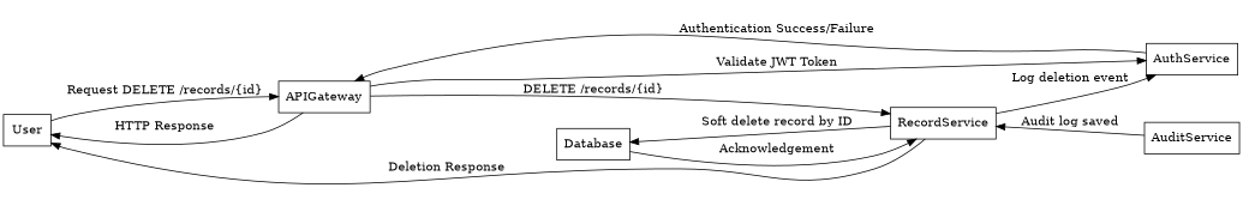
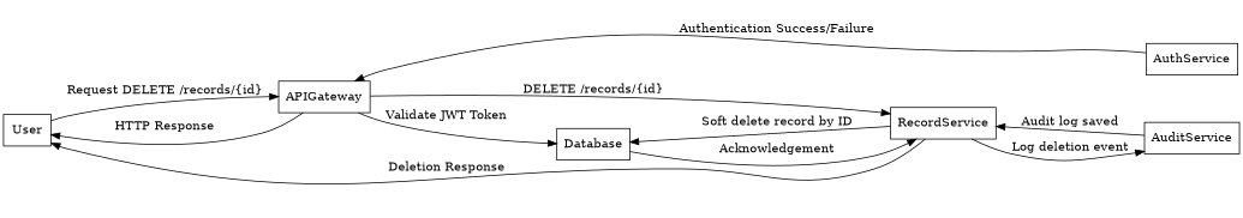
  digraph {
    rankdir=LR
    node [shape=rectangle]
    User
    APIGateway
    AuthService
    RecordService
    Database
    AuditService
    User -> APIGateway [label="Request DELETE /records/{id}"]
    APIGateway -> User [label="HTTP Response"]
-   APIGateway -> AuthService [label="Validate JWT Token"]
+   APIGateway -> Database [label="Validate JWT Token"]
    APIGateway -> RecordService [label="DELETE /records/{id}"]
    AuthService -> APIGateway [label="Authentication Success/Failure"]
    RecordService -> User [label="Deletion Response"]
    RecordService -> Database [label="Soft delete record by ID"]
-   RecordService -> AuthService [label="Log deletion event"]
+   RecordService -> AuditService [label="Log deletion event"]
    Database -> RecordService [label=Acknowledgement]
    AuditService -> RecordService [label="Audit log saved"]
  }
